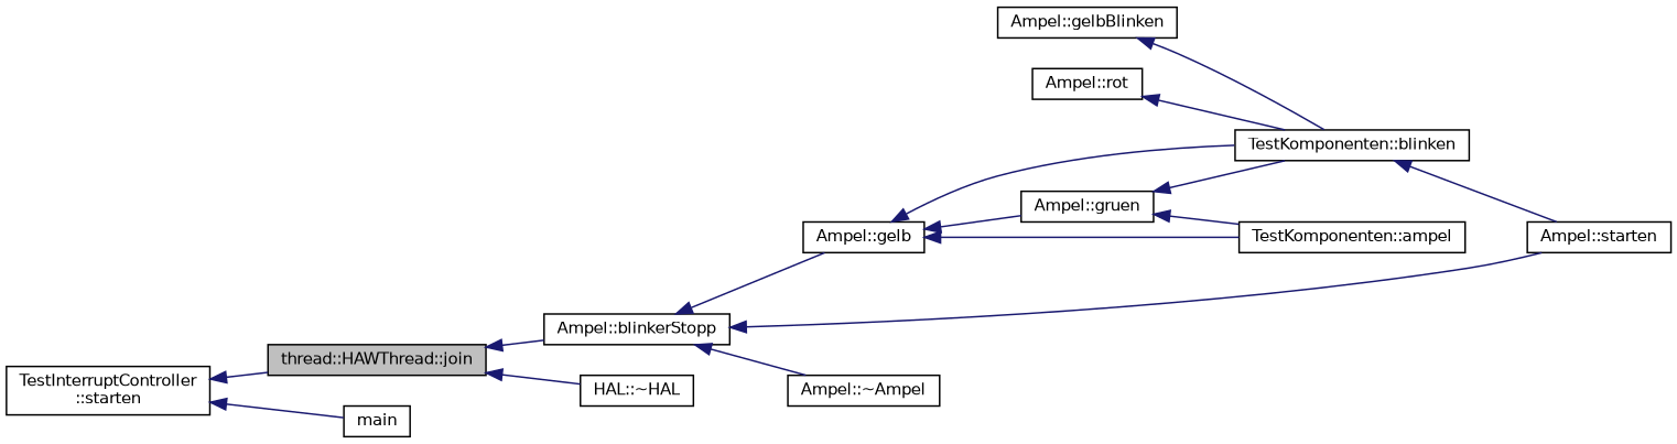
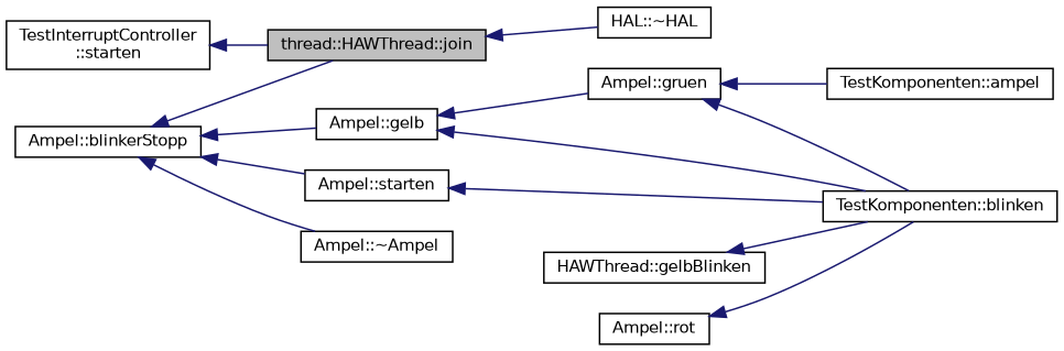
  digraph {
    rankdir=LR
    node [color=black fillcolor=white fontname=Helvetica fontsize=10 shape=record style=filled]
    edge [color=midnightblue dir=back fontname=Helvetica fontsize=10 labelfontname=Helvetica labelfontsize=10 style=solid]
    n1 [fillcolor=grey75 fontcolor=black height=0.2 label="thread::HAWThread::join" width=0.4]
    n2 [height=0.2 label="Ampel::blinkerStopp" width=0.4]
    n3 [height=0.2 label="HAL::~HAL" width=0.4]
    n4 [height=0.2 label="Ampel::gelb" width=0.4]
    n5 [height=0.2 label="Ampel::starten" width=0.4]
    n6 [height=0.2 label="Ampel::~Ampel" width=0.4]
    n7 [height=0.2 label="TestInterruptController\l::starten" width=0.4]
-   n8 [height=0.2 label=main width=0.4]
    n9 [height=0.2 label="Ampel::gruen" width=0.4]
    n10 [height=0.2 label="TestKomponenten::ampel" width=0.4]
    n11 [height=0.2 label="TestKomponenten::blinken" width=0.4]
-   n12 [height=0.2 label="Ampel::gelbBlinken" width=0.4]
+   n12 [height=0.2 label="HAWThread::gelbBlinken" width=0.4]
    n13 [height=0.2 label="Ampel::rot" width=0.4]
-   n1 -> n2
+   n2 -> n1
    n1 -> n3
    n2 -> n4
    n2 -> n5
    n2 -> n6
    n4 -> n9
-   n4 -> n10
    n4 -> n11
-   n11 -> n5
+   n5 -> n11
    n7 -> n1
-   n7 -> n8
    n9 -> n10
    n9 -> n11
    n12 -> n11
    n13 -> n11
  }
